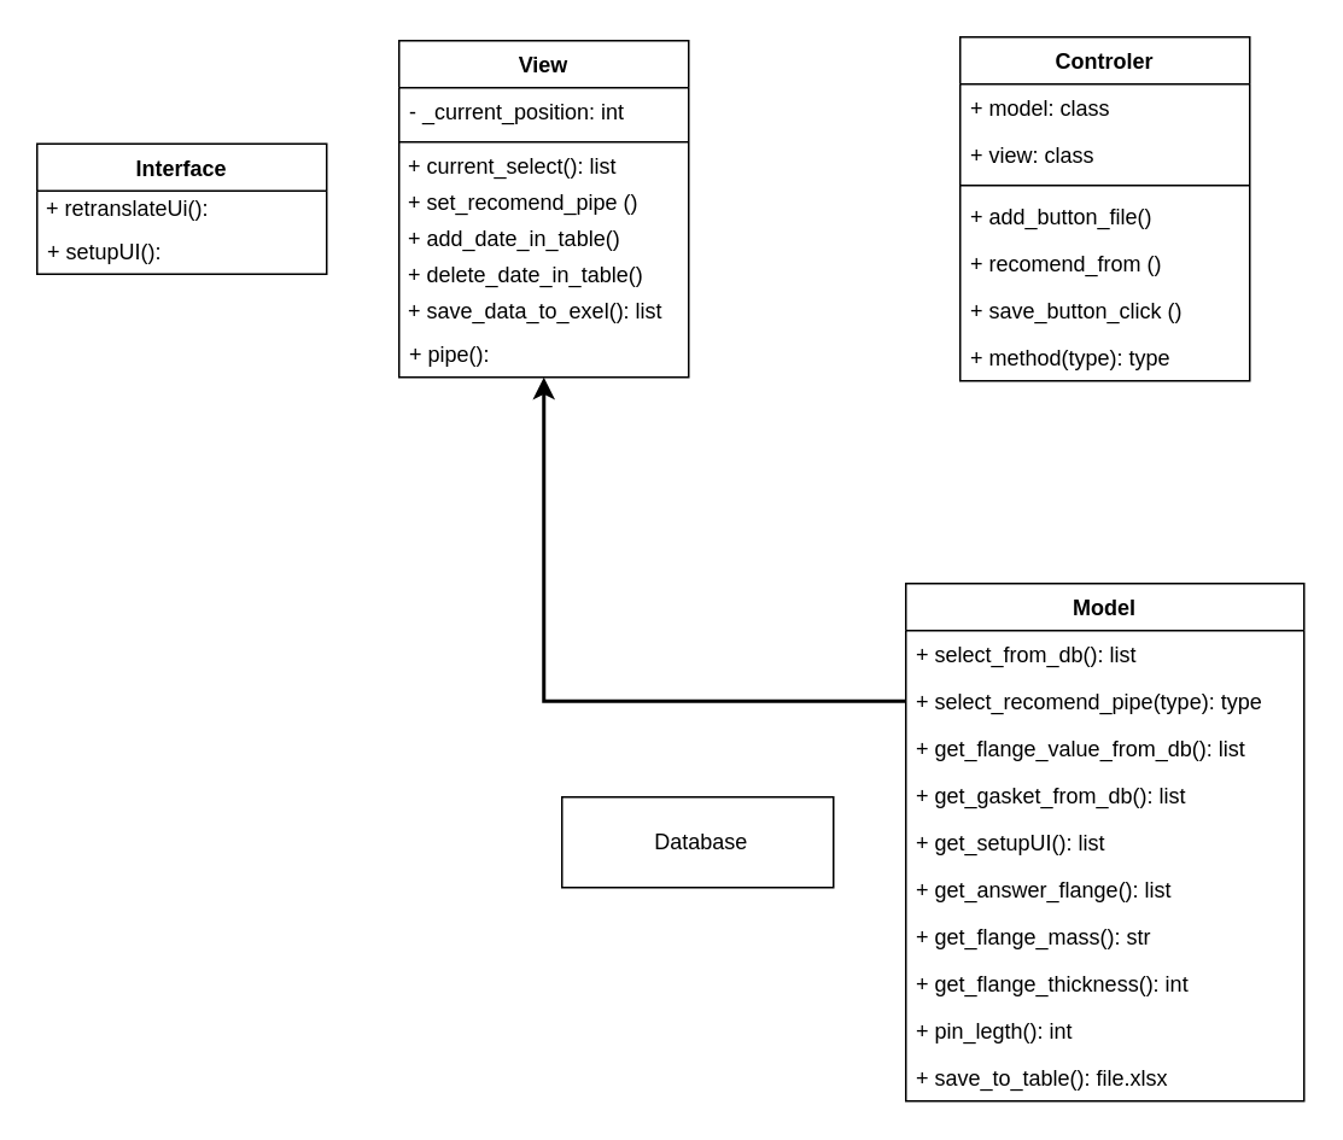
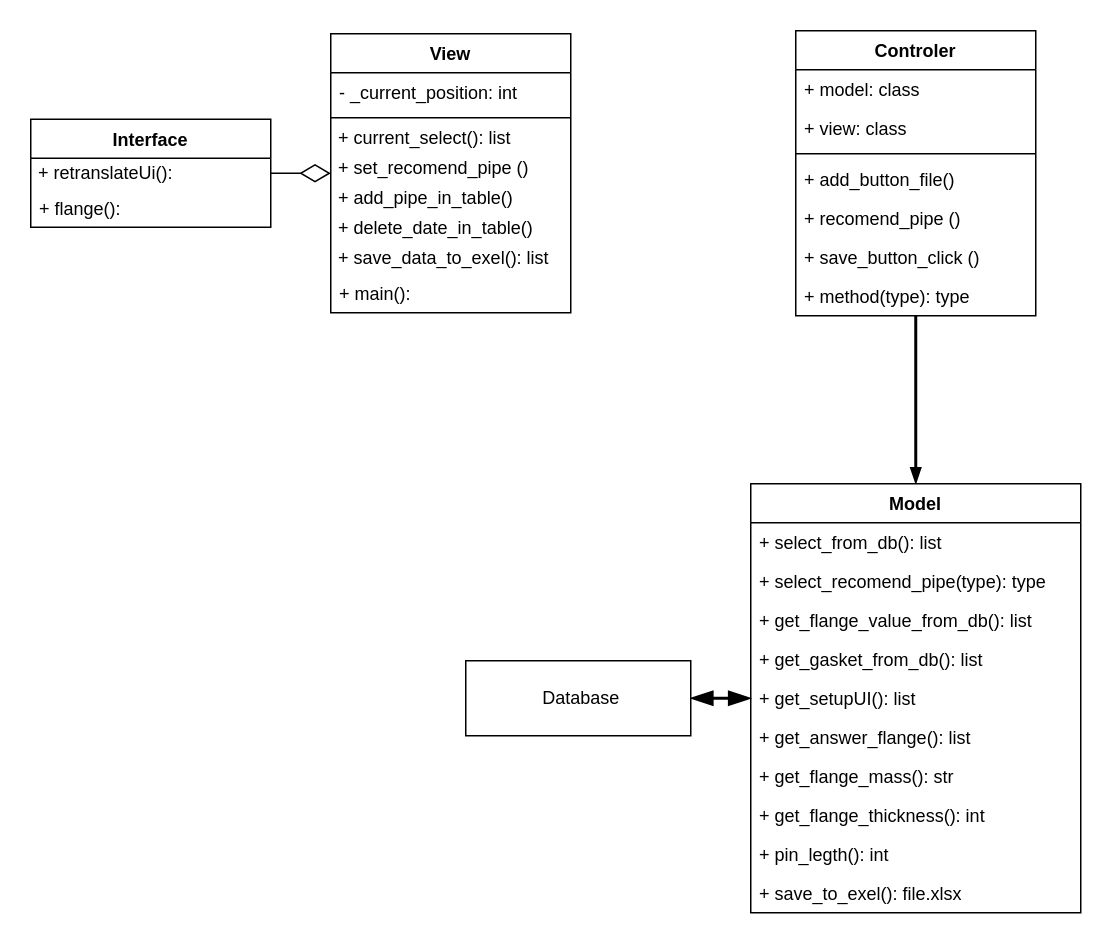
  <mxCell id="0" />
  <mxCell id="1" parent="0" />
  <mxCell id="2" value="View" style="swimlane;fontStyle=1;align=center;verticalAlign=top;childLayout=stackLayout;horizontal=1;startSize=26;horizontalStack=0;resizeParent=1;resizeParentMax=0;resizeLast=0;collapsible=1;marginBottom=0;" parent="1" vertex="1"><mxGeometry x="220" y="22" width="160" height="186" as="geometry" /></mxCell>
  <mxCell id="3" value="- _current_position: int" style="text;strokeColor=none;fillColor=none;align=left;verticalAlign=top;spacingLeft=4;spacingRight=4;overflow=hidden;rotatable=0;points=[[0,0.5],[1,0.5]];portConstraint=eastwest;" parent="2" vertex="1"><mxGeometry y="26" width="160" height="26" as="geometry" /></mxCell>
  <mxCell id="4" value="" style="line;strokeWidth=1;fillColor=none;align=left;verticalAlign=middle;spacingTop=-1;spacingLeft=3;spacingRight=3;rotatable=0;labelPosition=right;points=[];portConstraint=eastwest;" parent="2" vertex="1"><mxGeometry y="52" width="160" height="8" as="geometry" /></mxCell>
  <mxCell id="5" value="&amp;nbsp;+ current_select(): list" style="text;html=1;strokeColor=none;fillColor=none;align=left;verticalAlign=middle;whiteSpace=wrap;rounded=0;" parent="2" vertex="1"><mxGeometry y="60" width="160" height="20" as="geometry" /></mxCell>
  <mxCell id="6" value="&amp;nbsp;+ set_recomend_pipe ()" style="text;html=1;strokeColor=none;fillColor=none;align=left;verticalAlign=middle;whiteSpace=wrap;rounded=0;" parent="2" vertex="1"><mxGeometry y="80" width="160" height="20" as="geometry" /></mxCell>
- <mxCell id="7" value="&amp;nbsp;+ add_date_in_table()&amp;nbsp;" style="text;html=1;strokeColor=none;fillColor=none;align=left;verticalAlign=middle;whiteSpace=wrap;rounded=0;" parent="2" vertex="1"><mxGeometry y="100" width="160" height="20" as="geometry" /></mxCell>
+ <mxCell id="7" value="&amp;nbsp;+ add_pipe_in_table()&amp;nbsp;" style="text;html=1;strokeColor=none;fillColor=none;align=left;verticalAlign=middle;whiteSpace=wrap;rounded=0;" parent="2" vertex="1"><mxGeometry y="100" width="160" height="20" as="geometry" /></mxCell>
  <mxCell id="8" value="&amp;nbsp;+&amp;nbsp;delete_date_in_table()" style="text;html=1;strokeColor=none;fillColor=none;align=left;verticalAlign=middle;whiteSpace=wrap;rounded=0;" parent="2" vertex="1"><mxGeometry y="120" width="160" height="20" as="geometry" /></mxCell>
  <mxCell id="9" value="&amp;nbsp;+ save_data_to_exel(): list" style="text;html=1;strokeColor=none;fillColor=none;align=left;verticalAlign=middle;whiteSpace=wrap;rounded=0;" parent="2" vertex="1"><mxGeometry y="140" width="160" height="20" as="geometry" /></mxCell>
- <mxCell id="10" value="+ pipe(): " style="text;strokeColor=none;fillColor=none;align=left;verticalAlign=top;spacingLeft=4;spacingRight=4;overflow=hidden;rotatable=0;points=[[0,0.5],[1,0.5]];portConstraint=eastwest;" parent="2" vertex="1"><mxGeometry y="160" width="160" height="26" as="geometry" /></mxCell>
+ <mxCell id="10" value="+ main(): " style="text;strokeColor=none;fillColor=none;align=left;verticalAlign=top;spacingLeft=4;spacingRight=4;overflow=hidden;rotatable=0;points=[[0,0.5],[1,0.5]];portConstraint=eastwest;" parent="2" vertex="1"><mxGeometry y="160" width="160" height="26" as="geometry" /></mxCell>
+ <mxCell id="11" style="edgeStyle=none;rounded=0;orthogonalLoop=1;jettySize=auto;html=1;exitX=1;exitY=0.5;exitDx=0;exitDy=0;endArrow=diamondThin;endFill=0;strokeWidth=1;endSize=18;" parent="1" source="12" target="2" edge="1"><mxGeometry relative="1" as="geometry" /></mxCell>
  <mxCell id="12" value="Interface" style="swimlane;fontStyle=1;align=center;verticalAlign=top;childLayout=stackLayout;horizontal=1;startSize=26;horizontalStack=0;resizeParent=1;resizeParentMax=0;resizeLast=0;collapsible=1;marginBottom=0;" parent="1" vertex="1"><mxGeometry x="20" y="79" width="160" height="72" as="geometry" /></mxCell>
  <mxCell id="13" value="&lt;span&gt;&amp;nbsp;+&amp;nbsp;&lt;/span&gt;retranslateUi&lt;span&gt;():&lt;/span&gt;" style="text;html=1;strokeColor=none;fillColor=none;align=left;verticalAlign=middle;whiteSpace=wrap;rounded=0;" parent="12" vertex="1"><mxGeometry y="26" width="160" height="20" as="geometry" /></mxCell>
- <mxCell id="14" value="+ setupUI():" style="text;strokeColor=none;fillColor=none;align=left;verticalAlign=top;spacingLeft=4;spacingRight=4;overflow=hidden;rotatable=0;points=[[0,0.5],[1,0.5]];portConstraint=eastwest;" parent="12" vertex="1"><mxGeometry y="46" width="160" height="26" as="geometry" /></mxCell>
+ <mxCell id="14" value="+ flange():" style="text;strokeColor=none;fillColor=none;align=left;verticalAlign=top;spacingLeft=4;spacingRight=4;overflow=hidden;rotatable=0;points=[[0,0.5],[1,0.5]];portConstraint=eastwest;" parent="12" vertex="1"><mxGeometry y="46" width="160" height="26" as="geometry" /></mxCell>
+ <mxCell id="15" style="rounded=0;orthogonalLoop=1;jettySize=auto;html=1;startArrow=none;startFill=0;endArrow=blockThin;endFill=1;sourcePerimeterSpacing=0;targetPerimeterSpacing=0;strokeWidth=2;edgeStyle=orthogonalEdgeStyle;" parent="1" source="16" target="24" edge="1"><mxGeometry relative="1" as="geometry" /></mxCell>
  <mxCell id="16" value="Controler" style="swimlane;fontStyle=1;align=center;verticalAlign=top;childLayout=stackLayout;horizontal=1;startSize=26;horizontalStack=0;resizeParent=1;resizeParentMax=0;resizeLast=0;collapsible=1;marginBottom=0;" parent="1" vertex="1"><mxGeometry x="530" y="20" width="160" height="190" as="geometry" /></mxCell>
  <mxCell id="17" value="+ model: class" style="text;strokeColor=none;fillColor=none;align=left;verticalAlign=top;spacingLeft=4;spacingRight=4;overflow=hidden;rotatable=0;points=[[0,0.5],[1,0.5]];portConstraint=eastwest;" parent="16" vertex="1"><mxGeometry y="26" width="160" height="26" as="geometry" /></mxCell>
  <mxCell id="18" value="+ view: class" style="text;strokeColor=none;fillColor=none;align=left;verticalAlign=top;spacingLeft=4;spacingRight=4;overflow=hidden;rotatable=0;points=[[0,0.5],[1,0.5]];portConstraint=eastwest;" parent="16" vertex="1"><mxGeometry y="52" width="160" height="26" as="geometry" /></mxCell>
  <mxCell id="19" value="" style="line;strokeWidth=1;fillColor=none;align=left;verticalAlign=middle;spacingTop=-1;spacingLeft=3;spacingRight=3;rotatable=0;labelPosition=right;points=[];portConstraint=eastwest;" parent="16" vertex="1"><mxGeometry y="78" width="160" height="8" as="geometry" /></mxCell>
  <mxCell id="20" value="+ add_button_file()" style="text;strokeColor=none;fillColor=none;align=left;verticalAlign=top;spacingLeft=4;spacingRight=4;overflow=hidden;rotatable=0;points=[[0,0.5],[1,0.5]];portConstraint=eastwest;" parent="16" vertex="1"><mxGeometry y="86" width="160" height="26" as="geometry" /></mxCell>
- <mxCell id="21" value="+ recomend_from ()" style="text;strokeColor=none;fillColor=none;align=left;verticalAlign=top;spacingLeft=4;spacingRight=4;overflow=hidden;rotatable=0;points=[[0,0.5],[1,0.5]];portConstraint=eastwest;" parent="16" vertex="1"><mxGeometry y="112" width="160" height="26" as="geometry" /></mxCell>
+ <mxCell id="21" value="+ recomend_pipe ()" style="text;strokeColor=none;fillColor=none;align=left;verticalAlign=top;spacingLeft=4;spacingRight=4;overflow=hidden;rotatable=0;points=[[0,0.5],[1,0.5]];portConstraint=eastwest;" parent="16" vertex="1"><mxGeometry y="112" width="160" height="26" as="geometry" /></mxCell>
  <mxCell id="22" value="+ save_button_click ()" style="text;strokeColor=none;fillColor=none;align=left;verticalAlign=top;spacingLeft=4;spacingRight=4;overflow=hidden;rotatable=0;points=[[0,0.5],[1,0.5]];portConstraint=eastwest;" parent="16" vertex="1"><mxGeometry y="138" width="160" height="26" as="geometry" /></mxCell>
  <mxCell id="23" value="+ method(type): type" style="text;strokeColor=none;fillColor=none;align=left;verticalAlign=top;spacingLeft=4;spacingRight=4;overflow=hidden;rotatable=0;points=[[0,0.5],[1,0.5]];portConstraint=eastwest;" parent="16" vertex="1"><mxGeometry y="164" width="160" height="26" as="geometry" /></mxCell>
  <mxCell id="24" value="Model" style="swimlane;fontStyle=1;align=center;verticalAlign=top;childLayout=stackLayout;horizontal=1;startSize=26;horizontalStack=0;resizeParent=1;resizeParentMax=0;resizeLast=0;collapsible=1;marginBottom=0;" parent="1" vertex="1"><mxGeometry x="500" y="322" width="220" height="286" as="geometry" /></mxCell>
  <mxCell id="25" value="+ select_from_db(): list" style="text;strokeColor=none;fillColor=none;align=left;verticalAlign=top;spacingLeft=4;spacingRight=4;overflow=hidden;rotatable=0;points=[[0,0.5],[1,0.5]];portConstraint=eastwest;" parent="24" vertex="1"><mxGeometry y="26" width="220" height="26" as="geometry" /></mxCell>
  <mxCell id="26" value="+ select_recomend_pipe(type): type" style="text;strokeColor=none;fillColor=none;align=left;verticalAlign=top;spacingLeft=4;spacingRight=4;overflow=hidden;rotatable=0;points=[[0,0.5],[1,0.5]];portConstraint=eastwest;" parent="24" vertex="1"><mxGeometry y="52" width="220" height="26" as="geometry" /></mxCell>
  <mxCell id="27" value="+ get_flange_value_from_db(): list" style="text;strokeColor=none;fillColor=none;align=left;verticalAlign=top;spacingLeft=4;spacingRight=4;overflow=hidden;rotatable=0;points=[[0,0.5],[1,0.5]];portConstraint=eastwest;" parent="24" vertex="1"><mxGeometry y="78" width="220" height="26" as="geometry" /></mxCell>
  <mxCell id="28" value="+ get_gasket_from_db(): list" style="text;strokeColor=none;fillColor=none;align=left;verticalAlign=top;spacingLeft=4;spacingRight=4;overflow=hidden;rotatable=0;points=[[0,0.5],[1,0.5]];portConstraint=eastwest;" parent="24" vertex="1"><mxGeometry y="104" width="220" height="26" as="geometry" /></mxCell>
  <mxCell id="29" value="+ get_setupUI(): list" style="text;strokeColor=none;fillColor=none;align=left;verticalAlign=top;spacingLeft=4;spacingRight=4;overflow=hidden;rotatable=0;points=[[0,0.5],[1,0.5]];portConstraint=eastwest;" parent="24" vertex="1"><mxGeometry y="130" width="220" height="26" as="geometry" /></mxCell>
  <mxCell id="30" value="+ get_answer_flange(): list" style="text;strokeColor=none;fillColor=none;align=left;verticalAlign=top;spacingLeft=4;spacingRight=4;overflow=hidden;rotatable=0;points=[[0,0.5],[1,0.5]];portConstraint=eastwest;" parent="24" vertex="1"><mxGeometry y="156" width="220" height="26" as="geometry" /></mxCell>
  <mxCell id="31" value="+ get_flange_mass(): str" style="text;strokeColor=none;fillColor=none;align=left;verticalAlign=top;spacingLeft=4;spacingRight=4;overflow=hidden;rotatable=0;points=[[0,0.5],[1,0.5]];portConstraint=eastwest;" parent="24" vertex="1"><mxGeometry y="182" width="220" height="26" as="geometry" /></mxCell>
  <mxCell id="32" value="+ get_flange_thickness(): int" style="text;strokeColor=none;fillColor=none;align=left;verticalAlign=top;spacingLeft=4;spacingRight=4;overflow=hidden;rotatable=0;points=[[0,0.5],[1,0.5]];portConstraint=eastwest;" parent="24" vertex="1"><mxGeometry y="208" width="220" height="26" as="geometry" /></mxCell>
  <mxCell id="33" value="+ pin_legth(): int" style="text;strokeColor=none;fillColor=none;align=left;verticalAlign=top;spacingLeft=4;spacingRight=4;overflow=hidden;rotatable=0;points=[[0,0.5],[1,0.5]];portConstraint=eastwest;" parent="24" vertex="1"><mxGeometry y="234" width="220" height="26" as="geometry" /></mxCell>
- <mxCell id="34" value="+ save_to_table(): file.xlsx" style="text;strokeColor=none;fillColor=none;align=left;verticalAlign=top;spacingLeft=4;spacingRight=4;overflow=hidden;rotatable=0;points=[[0,0.5],[1,0.5]];portConstraint=eastwest;" parent="24" vertex="1"><mxGeometry y="260" width="220" height="26" as="geometry" /></mxCell>
+ <mxCell id="34" value="+ save_to_exel(): file.xlsx" style="text;strokeColor=none;fillColor=none;align=left;verticalAlign=top;spacingLeft=4;spacingRight=4;overflow=hidden;rotatable=0;points=[[0,0.5],[1,0.5]];portConstraint=eastwest;" parent="24" vertex="1"><mxGeometry y="260" width="220" height="26" as="geometry" /></mxCell>
+ <mxCell id="35" style="edgeStyle=orthogonalEdgeStyle;rounded=0;orthogonalLoop=1;jettySize=auto;html=1;exitX=1;exitY=0.5;exitDx=0;exitDy=0;entryX=0;entryY=0.5;entryDx=0;entryDy=0;startArrow=blockThin;startFill=1;endArrow=blockThin;endFill=1;startSize=10;endSize=10;sourcePerimeterSpacing=0;targetPerimeterSpacing=0;strokeWidth=2;" parent="1" source="36" target="29" edge="1"><mxGeometry relative="1" as="geometry" /></mxCell>
  <mxCell id="36" value="&amp;nbsp;Database" style="html=1;" parent="1" vertex="1"><mxGeometry x="310" y="440" width="150" height="50" as="geometry" /></mxCell>
- <mxCell id="37" style="edgeStyle=orthogonalEdgeStyle;rounded=0;orthogonalLoop=1;jettySize=auto;html=1;exitX=0;exitY=0.5;exitDx=0;exitDy=0;startArrow=none;startFill=0;strokeWidth=2;" edge="1" parent="1" source="26" target="2"><mxGeometry relative="1" as="geometry" /></mxCell>
